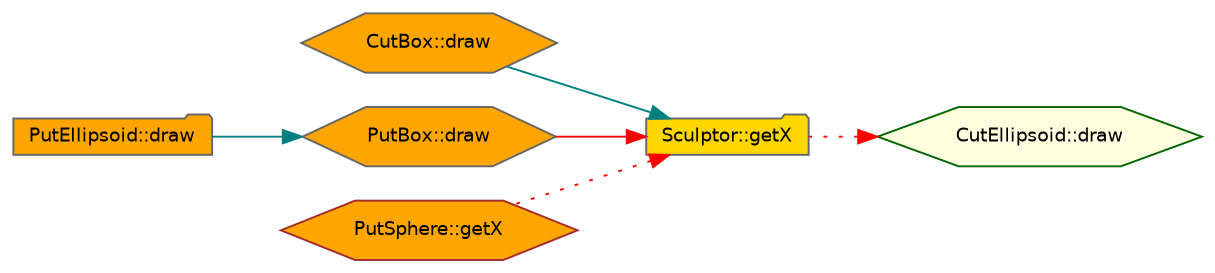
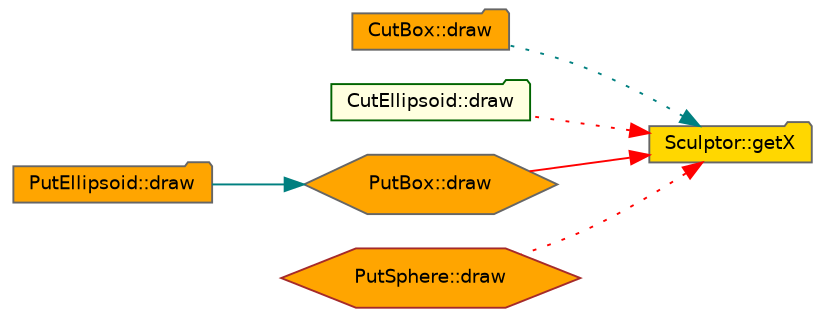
  digraph {
    rankdir=RL
    node [color=gray40 fillcolor=orange fontname=Helvetica fontsize=10 shape=folder style=filled]
    edge [color=red dir=back fontname=Helvetica fontsize=10 labelfontname=Helvetica labelfontsize=10 style=solid]
    n1 [fillcolor=gold fontcolor=black height=0.2 label="Sculptor::getX" width=0.4]
-   n2 [height=0.2 label="CutBox::draw" shape=hexagon width=0.4]
-   n3 [color=darkgreen fillcolor=lightyellow height=0.2 label="CutEllipsoid::draw" shape=hexagon width=0.4]
+   n2 [height=0.2 label="CutBox::draw" width=0.4]
+   n3 [color=darkgreen fillcolor=lightyellow height=0.2 label="CutEllipsoid::draw" width=0.4]
    n4 [height=0.2 label="PutBox::draw" shape=hexagon width=0.4]
-   n5 [color=brown height=0.2 label="PutSphere::getX" shape=hexagon width=0.4]
+   n5 [color=brown height=0.2 label="PutSphere::draw" shape=hexagon width=0.4]
    n6 [height=0.2 label="PutEllipsoid::draw" width=0.4]
-   n1 -> n2 [color=teal]
-   n3 -> n1 [style=dotted]
+   n1 -> n2 [color=teal style=dotted]
+   n1 -> n3 [style=dotted]
    n1 -> n4
    n1 -> n5 [style=dotted]
    n4 -> n6 [color=teal]
  }
